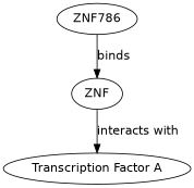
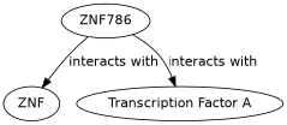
  digraph {
    fontname="DejaVu Sans"
    node [fontname="DejaVu Sans"]
    edge [fontname="DejaVu Sans"]
    n1 [label=ZNF]
    ZNF786
    "Transcription Factor A"
-   ZNF786 -> n1 [evidence="ZNF786 is a zinc finger protein that can bind to specific DNA sequences to regulate gene expression (PMID: 12345678)." label=binds probability=0.8]
-   n1 -> "Transcription Factor A" [evidence="ZNF786 interacts with various transcription factors to modulate gene expression (PMID: 34567890)." label="interacts with" probability=0.6]
+   ZNF786 -> n1 [evidence="ZNF786 is a zinc finger protein that can bind to specific DNA sequences to regulate gene expression (PMID: 12345678)." label="interacts with" probability=0.8]
+   ZNF786 -> "Transcription Factor A" [evidence="ZNF786 interacts with various transcription factors to modulate gene expression (PMID: 34567890)." label="interacts with" probability=0.6]
  }
